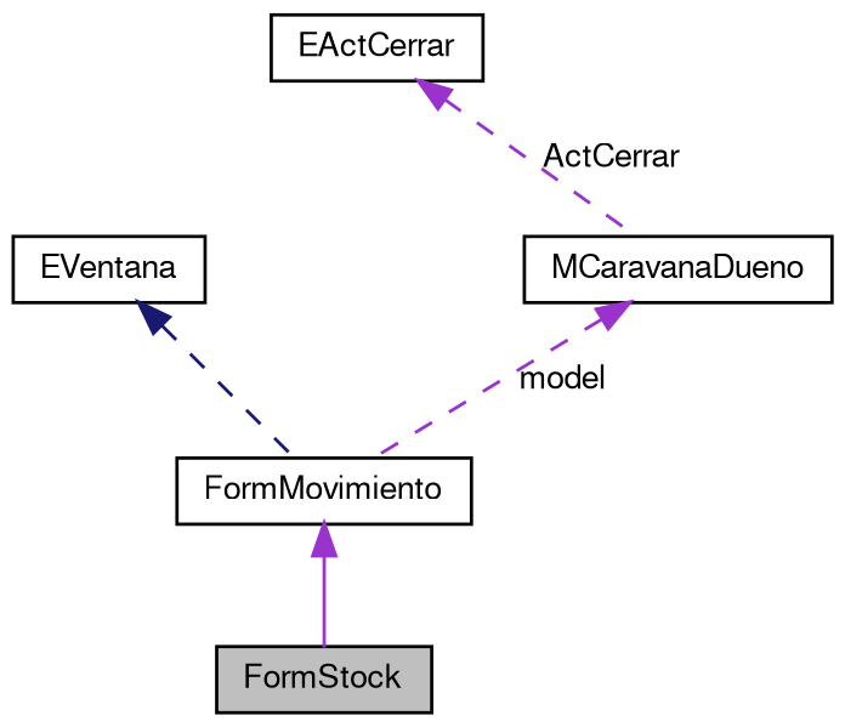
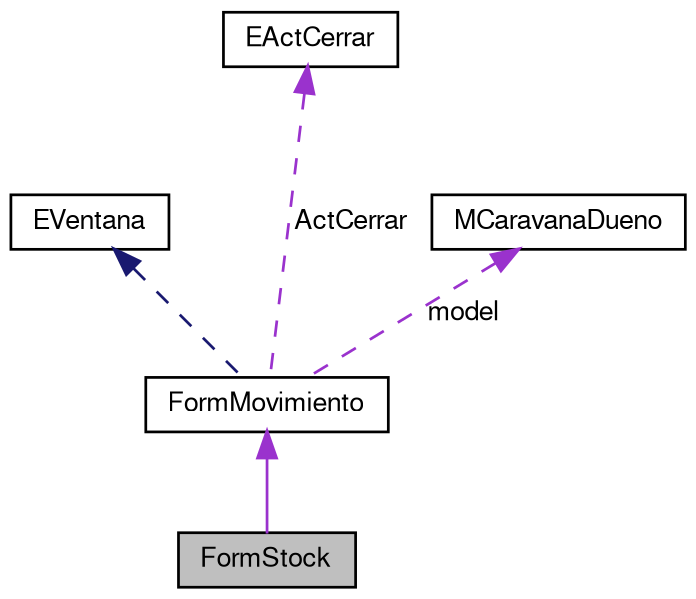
  digraph {
    node [color=black fontname=FreeSans fontsize=10 shape=record]
    edge [color=darkorchid3 dir=back fontname=FreeSans fontsize=10 labelfontname=FreeSans labelfontsize=10 style=dashed]
    n1 [fillcolor=grey75 fontcolor=black height=0.2 label=FormStock style=filled width=0.4]
    n2 [height=0.2 label=FormMovimiento width=0.4]
    n3 [height=0.2 label=EVentana width=0.4]
    n4 [height=0.2 label=EActCerrar width=0.4]
    n5 [height=0.2 label=MCaravanaDueno width=0.4]
    n2 -> n1 [style=solid]
    n3 -> n2 [color=midnightblue]
-   n4 -> n5 [label=ActCerrar]
+   n4 -> n2 [label=ActCerrar]
    n5 -> n2 [label=model]
  }
